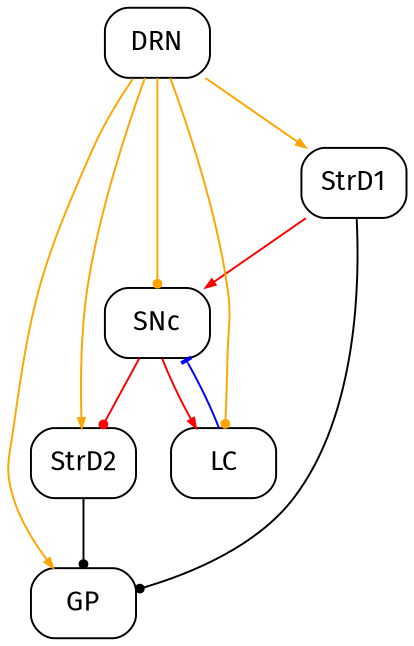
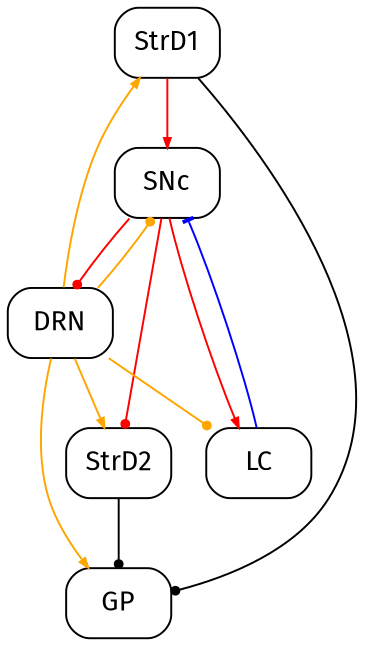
  digraph {
    fontname="Fira Sans"
    splines=true
    node [fixedsize=shape fontname="Fira Sans" shape=box style=rounded]
    edge [arrowhead=dot arrowsize=0.5 color=orange fontname="Fira Sans"]
    GP [fixedsize=true]
    StrD1
    StrD2
    SNc
    DRN
    LC
    subgraph sub_1 {
      GP
      StrD1
      StrD2
      SNc
      DRN
      LC
    }
    subgraph sub_2 {
      GP
      StrD1
      StrD2
      SNc
      DRN
      LC
    }
    StrD1 -> GP [color=black]
    StrD1 -> SNc [arrowhead=normal color=red]
    StrD2 -> GP [color=black]
    SNc -> StrD2 [color=red]
+   SNc -> DRN [color=red]
    SNc -> LC [arrowhead=normal color=red]
    DRN -> GP [arrowhead=normal]
    DRN -> StrD1 [arrowhead=normal]
    DRN -> StrD2 [arrowhead=normal]
    DRN -> SNc
    DRN -> LC
    LC -> SNc [arrowhead=tee color=blue]
  }
